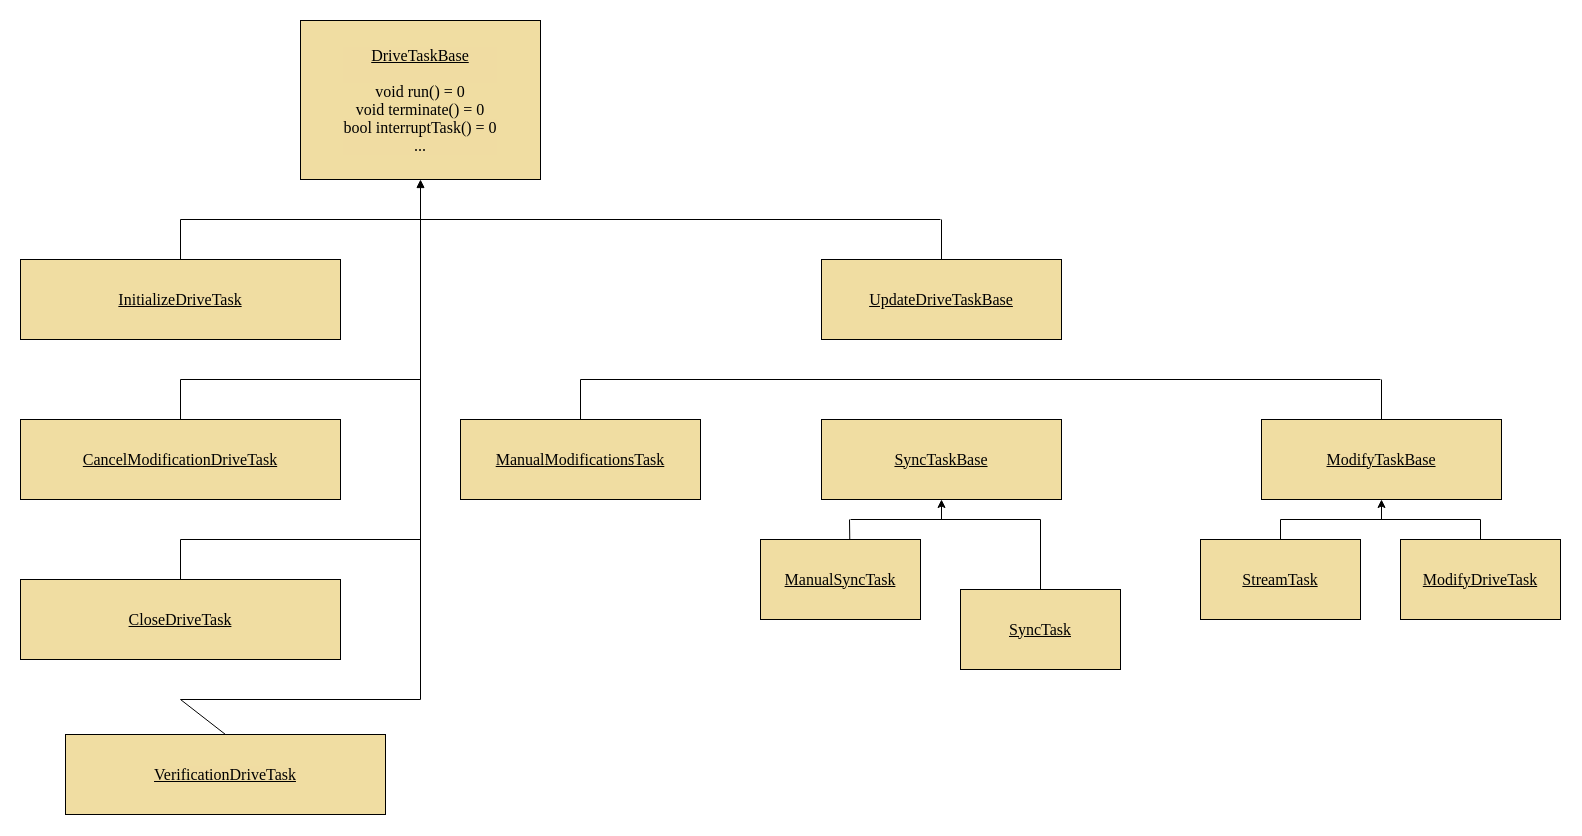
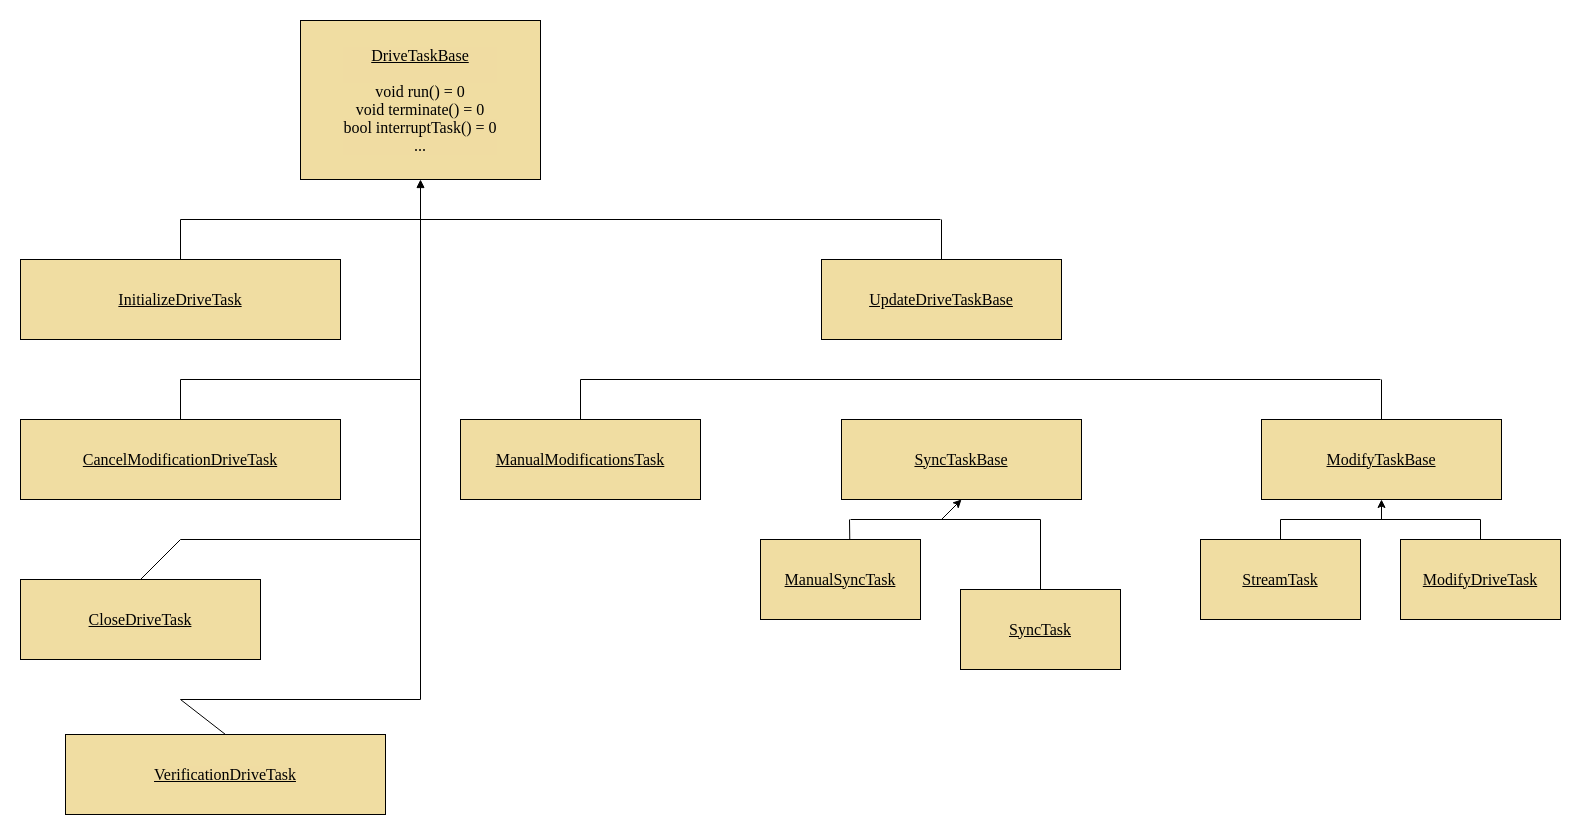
  <mxCell id="0" />
  <mxCell id="1" parent="0" />
  <mxCell id="2" value="" style="edgeStyle=orthogonalEdgeStyle;rounded=0;orthogonalLoop=1;jettySize=auto;html=1;" parent="1" edge="1"><mxGeometry relative="1" as="geometry"><mxPoint x="420" y="298" as="targetPoint" /></mxGeometry></mxCell>
  <mxCell id="3" value="&lt;p class=&quot;p1&quot; style=&quot;margin: 0px ; font-stretch: normal ; font-size: 16px ; line-height: normal ; font-family: &amp;#34;monaco&amp;#34; ; background-color: rgb(240 , 220 , 162)&quot;&gt;&lt;u&gt;DriveTaskBase&lt;br&gt;&lt;br&gt;&lt;/u&gt;&lt;/p&gt;&lt;p class=&quot;p1&quot; style=&quot;margin: 0px ; font-stretch: normal ; font-size: 16px ; line-height: normal ; font-family: &amp;#34;monaco&amp;#34;&quot;&gt;&lt;span style=&quot;background-color: rgb(240 , 221 , 162)&quot;&gt;&lt;span class=&quot;s2&quot;&gt;void run&lt;/span&gt;&lt;span class=&quot;s1&quot;&gt;() = 0&lt;/span&gt;&lt;/span&gt;&lt;/p&gt;&lt;p class=&quot;p3&quot; style=&quot;margin: 0px ; font-stretch: normal ; font-size: 16px ; line-height: normal ; font-family: &amp;#34;monaco&amp;#34;&quot;&gt;&lt;span style=&quot;background-color: rgb(240 , 221 , 162)&quot;&gt;&lt;span class=&quot;s4&quot;&gt;void&amp;nbsp;&lt;/span&gt;&lt;span class=&quot;s2&quot;&gt;terminate&lt;/span&gt;() = 0&lt;/span&gt;&lt;br&gt;&lt;/p&gt;&lt;p class=&quot;p1&quot; style=&quot;margin: 0px ; font-stretch: normal ; font-size: 16px ; line-height: normal ; font-family: &amp;#34;monaco&amp;#34; ; background-color: rgb(240 , 220 , 162)&quot;&gt;&lt;span class=&quot;s1&quot;&gt;bool&lt;/span&gt;&lt;span class=&quot;s2&quot;&gt; &lt;/span&gt;&lt;span class=&quot;s3&quot;&gt;interruptTask&lt;/span&gt;&lt;span class=&quot;s2&quot;&gt;() = 0&lt;br&gt;...&lt;/span&gt;&lt;/p&gt;" style="rounded=0;whiteSpace=wrap;html=1;fillColor=#F0DDA2;" parent="1" vertex="1"><mxGeometry x="300" y="20" width="240" height="159" as="geometry" /></mxCell>
  <mxCell id="4" value="&lt;p class=&quot;p1&quot; style=&quot;margin: 0px ; font-stretch: normal ; font-size: 16px ; line-height: normal ; font-family: &amp;#34;monaco&amp;#34; ; background-color: rgb(240 , 220 , 162)&quot;&gt;&lt;u&gt;InitializeDriveTask&lt;/u&gt;&lt;br&gt;&lt;/p&gt;" style="rounded=0;whiteSpace=wrap;html=1;fillColor=#F0DDA2;" parent="1" vertex="1"><mxGeometry y="259" width="320" height="80" as="geometry" x="20" /></mxCell>
  <mxCell id="5" value="" style="endArrow=block;html=1;rounded=0;fontColor=#000000;entryX=0.5;entryY=1;entryDx=0;entryDy=0;endFill=1;" parent="1" target="3" edge="1"><mxGeometry width="50" height="50" relative="1" as="geometry"><mxPoint x="420" y="219" as="sourcePoint" /><mxPoint x="450" y="199" as="targetPoint" /></mxGeometry></mxCell>
  <mxCell id="6" value="" style="endArrow=none;html=1;rounded=0;fontColor=#000000;" parent="1" edge="1"><mxGeometry width="50" height="50" relative="1" as="geometry"><mxPoint x="180" y="219" as="sourcePoint" /><mxPoint x="940" y="219" as="targetPoint" /></mxGeometry></mxCell>
  <mxCell id="7" value="" style="endArrow=none;html=1;rounded=0;fontColor=#000000;exitX=0.5;exitY=0;exitDx=0;exitDy=0;" parent="1" source="4" edge="1"><mxGeometry width="50" height="50" relative="1" as="geometry"><mxPoint x="250" y="399" as="sourcePoint" /><mxPoint x="180" y="219" as="targetPoint" /></mxGeometry></mxCell>
  <mxCell id="8" value="" style="endArrow=none;html=1;rounded=0;fontColor=#000000;" parent="1" edge="1"><mxGeometry width="50" height="50" relative="1" as="geometry"><mxPoint x="420" y="699" as="sourcePoint" /><mxPoint x="420" y="219" as="targetPoint" /></mxGeometry></mxCell>
  <mxCell id="9" value="&lt;p class=&quot;p1&quot; style=&quot;margin: 0px ; font-stretch: normal ; font-size: 16px ; line-height: normal ; font-family: &amp;#34;monaco&amp;#34; ; background-color: rgb(240 , 220 , 162)&quot;&gt;&lt;u&gt;CancelModificationDriveTask&lt;/u&gt;&lt;br&gt;&lt;/p&gt;" style="rounded=0;whiteSpace=wrap;html=1;fillColor=#F0DDA2;" parent="1" vertex="1"><mxGeometry y="419" width="320" height="80" as="geometry" x="20" /></mxCell>
  <mxCell id="10" value="" style="endArrow=none;html=1;rounded=0;fontColor=#000000;exitX=0.5;exitY=0;exitDx=0;exitDy=0;" parent="1" source="9" edge="1"><mxGeometry width="50" height="50" relative="1" as="geometry"><mxPoint x="190" y="409" as="sourcePoint" /><mxPoint x="180" y="379" as="targetPoint" /></mxGeometry></mxCell>
  <mxCell id="11" value="" style="endArrow=none;html=1;rounded=0;fontColor=#000000;" parent="1" edge="1"><mxGeometry width="50" height="50" relative="1" as="geometry"><mxPoint x="180" y="379" as="sourcePoint" /><mxPoint x="420" y="379" as="targetPoint" /></mxGeometry></mxCell>
- <mxCell id="12" value="&lt;p class=&quot;p1&quot; style=&quot;margin: 0px ; font-stretch: normal ; font-size: 16px ; line-height: normal ; font-family: &amp;#34;monaco&amp;#34; ; background-color: rgb(240 , 220 , 162)&quot;&gt;&lt;u&gt;CloseDriveTask&lt;/u&gt;&lt;br&gt;&lt;/p&gt;" style="rounded=0;whiteSpace=wrap;html=1;fillColor=#F0DDA2;" parent="1" vertex="1"><mxGeometry y="579" width="320" height="80" as="geometry" x="20" /></mxCell>
+ <mxCell id="12" value="&lt;p class=&quot;p1&quot; style=&quot;margin: 0px ; font-stretch: normal ; font-size: 16px ; line-height: normal ; font-family: &amp;#34;monaco&amp;#34; ; background-color: rgb(240 , 220 , 162)&quot;&gt;&lt;u&gt;CloseDriveTask&lt;/u&gt;&lt;br&gt;&lt;/p&gt;" style="rounded=0;whiteSpace=wrap;html=1;fillColor=#F0DDA2;" parent="1" vertex="1"><mxGeometry x="20" y="579" width="240" height="80" as="geometry" /></mxCell>
  <mxCell id="13" value="" style="endArrow=none;html=1;rounded=0;fontColor=#000000;exitX=0.5;exitY=0;exitDx=0;exitDy=0;" parent="1" source="12" edge="1"><mxGeometry width="50" height="50" relative="1" as="geometry"><mxPoint x="200" y="579" as="sourcePoint" /><mxPoint x="180" y="539" as="targetPoint" /></mxGeometry></mxCell>
  <mxCell id="14" value="" style="endArrow=none;html=1;rounded=0;fontColor=#000000;" parent="1" edge="1"><mxGeometry width="50" height="50" relative="1" as="geometry"><mxPoint x="180" y="539" as="sourcePoint" /><mxPoint x="420" y="539" as="targetPoint" /></mxGeometry></mxCell>
  <mxCell id="15" value="&lt;p class=&quot;p1&quot; style=&quot;margin: 0px ; font-stretch: normal ; font-size: 16px ; line-height: normal ; font-family: &amp;#34;monaco&amp;#34; ; background-color: rgb(240 , 220 , 162)&quot;&gt;&lt;u&gt;VerificationDriveTask&lt;/u&gt;&lt;br&gt;&lt;/p&gt;" style="rounded=0;whiteSpace=wrap;html=1;fillColor=#F0DDA2;" parent="1" vertex="1"><mxGeometry x="65" y="734" width="320" height="80" as="geometry" /></mxCell>
  <mxCell id="16" value="" style="endArrow=none;html=1;rounded=0;fontColor=#000000;exitX=0.5;exitY=0;exitDx=0;exitDy=0;" parent="1" source="15" edge="1"><mxGeometry width="50" height="50" relative="1" as="geometry"><mxPoint x="440" y="699" as="sourcePoint" /><mxPoint x="180" y="699" as="targetPoint" /></mxGeometry></mxCell>
  <mxCell id="17" value="" style="endArrow=none;html=1;rounded=0;fontColor=#000000;" parent="1" edge="1"><mxGeometry width="50" height="50" relative="1" as="geometry"><mxPoint x="180" y="699" as="sourcePoint" /><mxPoint x="420" y="699" as="targetPoint" /></mxGeometry></mxCell>
  <mxCell id="18" value="&lt;p class=&quot;p1&quot; style=&quot;margin: 0px ; font-stretch: normal ; font-size: 16px ; line-height: normal ; font-family: &amp;#34;monaco&amp;#34; ; background-color: rgb(240 , 220 , 162)&quot;&gt;&lt;u&gt;UpdateDriveTaskBase&lt;/u&gt;&lt;br&gt;&lt;/p&gt;" style="rounded=0;whiteSpace=wrap;html=1;fillColor=#F0DDA2;" parent="1" vertex="1"><mxGeometry x="821" y="259" width="240" height="80" as="geometry" /></mxCell>
  <mxCell id="19" value="" style="endArrow=none;html=1;rounded=0;fontColor=#000000;exitX=0.5;exitY=0;exitDx=0;exitDy=0;" parent="1" source="18" edge="1"><mxGeometry width="50" height="50" relative="1" as="geometry"><mxPoint x="580" y="499" as="sourcePoint" /><mxPoint x="941" y="219" as="targetPoint" /></mxGeometry></mxCell>
  <mxCell id="20" value="&lt;p class=&quot;p1&quot; style=&quot;margin: 0px ; font-stretch: normal ; font-size: 16px ; line-height: normal ; font-family: &amp;#34;monaco&amp;#34; ; background-color: rgb(240 , 220 , 162)&quot;&gt;&lt;u&gt;ModifyTaskBase&lt;/u&gt;&lt;br&gt;&lt;/p&gt;" style="rounded=0;whiteSpace=wrap;html=1;fillColor=#F0DDA2;" parent="1" vertex="1"><mxGeometry x="1261" y="419" width="240" height="80" as="geometry" /></mxCell>
  <mxCell id="21" value="" style="endArrow=none;html=1;rounded=0;fontColor=#000000;" parent="1" edge="1"><mxGeometry width="50" height="50" relative="1" as="geometry"><mxPoint x="580" y="379" as="sourcePoint" /><mxPoint x="1380" y="379" as="targetPoint" /></mxGeometry></mxCell>
  <mxCell id="22" value="" style="endArrow=none;html=1;rounded=0;fontColor=#000000;exitX=0.5;exitY=0;exitDx=0;exitDy=0;" parent="1" source="20" edge="1"><mxGeometry width="50" height="50" relative="1" as="geometry"><mxPoint x="1431" y="349" as="sourcePoint" /><mxPoint x="1381" y="379" as="targetPoint" /></mxGeometry></mxCell>
  <mxCell id="23" value="" style="endArrow=none;html=1;rounded=0;fontColor=#000000;exitX=0.5;exitY=0;exitDx=0;exitDy=0;" parent="1" source="36" edge="1"><mxGeometry width="50" height="50" relative="1" as="geometry"><mxPoint x="580" y="619" as="sourcePoint" /><mxPoint x="580" y="379" as="targetPoint" /></mxGeometry></mxCell>
  <mxCell id="24" value="" style="endArrow=classic;html=1;rounded=0;fontColor=#000000;entryX=0.5;entryY=1;entryDx=0;entryDy=0;" parent="1" target="20" edge="1"><mxGeometry width="50" height="50" relative="1" as="geometry"><mxPoint x="1381" y="519" as="sourcePoint" /><mxPoint x="810" y="529" as="targetPoint" /></mxGeometry></mxCell>
  <mxCell id="25" value="&lt;p class=&quot;p1&quot; style=&quot;margin: 0px ; font-stretch: normal ; font-size: 16px ; line-height: normal ; font-family: &amp;#34;monaco&amp;#34; ; background-color: rgb(240 , 220 , 162)&quot;&gt;&lt;u&gt;ModifyDriveTask&lt;/u&gt;&lt;/p&gt;" style="rounded=0;whiteSpace=wrap;html=1;fillColor=#F0DDA2;" parent="1" vertex="1"><mxGeometry x="1400" y="539" width="160" height="80" as="geometry" /></mxCell>
  <mxCell id="26" value="&lt;p class=&quot;p1&quot; style=&quot;margin: 0px ; font-stretch: normal ; font-size: 16px ; line-height: normal ; font-family: &amp;#34;monaco&amp;#34; ; background-color: rgb(240 , 220 , 162)&quot;&gt;&lt;u&gt;StreamTask&lt;/u&gt;&lt;/p&gt;" style="rounded=0;whiteSpace=wrap;html=1;fillColor=#F0DDA2;" parent="1" vertex="1"><mxGeometry x="1200" y="539" width="160" height="80" as="geometry" /></mxCell>
  <mxCell id="27" value="" style="endArrow=none;html=1;rounded=0;fontColor=#000000;" parent="1" edge="1"><mxGeometry width="50" height="50" relative="1" as="geometry"><mxPoint x="1280" y="519" as="sourcePoint" /><mxPoint x="1480" y="519" as="targetPoint" /></mxGeometry></mxCell>
  <mxCell id="28" value="" style="endArrow=none;html=1;rounded=0;fontColor=#000000;endFill=0;entryX=0.5;entryY=0;entryDx=0;entryDy=0;" parent="1" target="25" edge="1"><mxGeometry width="50" height="50" relative="1" as="geometry"><mxPoint x="1480" y="519" as="sourcePoint" /><mxPoint x="940" y="539" as="targetPoint" /></mxGeometry></mxCell>
  <mxCell id="29" value="" style="endArrow=none;html=1;rounded=0;fontColor=#000000;exitX=0.5;exitY=0;exitDx=0;exitDy=0;" parent="1" source="26" edge="1"><mxGeometry width="50" height="50" relative="1" as="geometry"><mxPoint x="700" y="569" as="sourcePoint" /><mxPoint x="1280" y="519" as="targetPoint" /></mxGeometry></mxCell>
- <mxCell id="30" value="&lt;p class=&quot;p1&quot; style=&quot;margin: 0px ; font-stretch: normal ; line-height: normal ; background-color: rgb(240 , 220 , 162)&quot;&gt;&lt;font face=&quot;monaco&quot;&gt;&lt;span style=&quot;font-size: 16px&quot;&gt;&lt;u&gt;SyncTaskBase&lt;/u&gt;&lt;/span&gt;&lt;/font&gt;&lt;br&gt;&lt;/p&gt;" style="rounded=0;whiteSpace=wrap;html=1;fillColor=#F0DDA2;" parent="1" vertex="1"><mxGeometry x="821" y="419" width="240" height="80" as="geometry" /></mxCell>
+ <mxCell id="30" value="&lt;p class=&quot;p1&quot; style=&quot;margin: 0px ; font-stretch: normal ; line-height: normal ; background-color: rgb(240 , 220 , 162)&quot;&gt;&lt;font face=&quot;monaco&quot;&gt;&lt;span style=&quot;font-size: 16px&quot;&gt;&lt;u&gt;SyncTaskBase&lt;/u&gt;&lt;/span&gt;&lt;/font&gt;&lt;br&gt;&lt;/p&gt;" style="rounded=0;whiteSpace=wrap;html=1;fillColor=#F0DDA2;" parent="1" vertex="1"><mxGeometry x="841" y="419" width="240" height="80" as="geometry" /></mxCell>
  <mxCell id="31" value="&lt;p class=&quot;p1&quot; style=&quot;margin: 0px ; font-stretch: normal ; font-size: 16px ; line-height: normal ; font-family: &amp;#34;monaco&amp;#34; ; background-color: rgb(240 , 220 , 162)&quot;&gt;&lt;u&gt;SyncTask&lt;/u&gt;&lt;/p&gt;" style="rounded=0;whiteSpace=wrap;html=1;fillColor=#F0DDA2;" parent="1" vertex="1"><mxGeometry x="960" y="589" width="160" height="80" as="geometry" /></mxCell>
  <mxCell id="32" value="&lt;p class=&quot;p1&quot; style=&quot;margin: 0px ; font-stretch: normal ; font-size: 16px ; line-height: normal ; font-family: &amp;#34;monaco&amp;#34; ; background-color: rgb(240 , 220 , 162)&quot;&gt;&lt;u&gt;ManualSyncTask&lt;/u&gt;&lt;/p&gt;" style="rounded=0;whiteSpace=wrap;html=1;fillColor=#F0DDA2;" parent="1" vertex="1"><mxGeometry x="760" y="539" width="160" height="80" as="geometry" /></mxCell>
  <mxCell id="33" value="" style="endArrow=none;html=1;rounded=0;fontColor=#000000;" parent="1" edge="1"><mxGeometry width="50" height="50" relative="1" as="geometry"><mxPoint x="850" y="519" as="sourcePoint" /><mxPoint x="1040" y="519" as="targetPoint" /></mxGeometry></mxCell>
  <mxCell id="34" value="" style="endArrow=classic;html=1;rounded=0;fontColor=#000000;entryX=0.5;entryY=1;entryDx=0;entryDy=0;" parent="1" target="30" edge="1"><mxGeometry width="50" height="50" relative="1" as="geometry"><mxPoint x="941" y="519" as="sourcePoint" /><mxPoint x="790" y="229" as="targetPoint" /></mxGeometry></mxCell>
  <mxCell id="35" value="" style="endArrow=none;html=1;rounded=0;fontColor=#000000;exitX=0.5;exitY=0;exitDx=0;exitDy=0;" parent="1" source="31" edge="1"><mxGeometry width="50" height="50" relative="1" as="geometry"><mxPoint x="1090" y="439" as="sourcePoint" /><mxPoint x="1040" y="519" as="targetPoint" /></mxGeometry></mxCell>
  <mxCell id="36" value="&lt;p class=&quot;p1&quot; style=&quot;margin: 0px ; font-stretch: normal ; font-size: 16px ; line-height: normal ; font-family: &amp;#34;monaco&amp;#34; ; background-color: rgb(240 , 220 , 162)&quot;&gt;&lt;u&gt;ManualModificationsTask&lt;/u&gt;&lt;br&gt;&lt;/p&gt;" style="rounded=0;whiteSpace=wrap;html=1;fillColor=#F0DDA2;" parent="1" vertex="1"><mxGeometry x="460" y="419" width="240" height="80" as="geometry" /></mxCell>
  <mxCell id="37" value="" style="endArrow=none;html=1;rounded=0;fontColor=#000000;exitX=0.558;exitY=0.004;exitDx=0;exitDy=0;exitPerimeter=0;" parent="1" source="32" edge="1"><mxGeometry width="50" height="50" relative="1" as="geometry"><mxPoint x="820" y="539" as="sourcePoint" /><mxPoint x="849" y="519" as="targetPoint" /></mxGeometry></mxCell>
